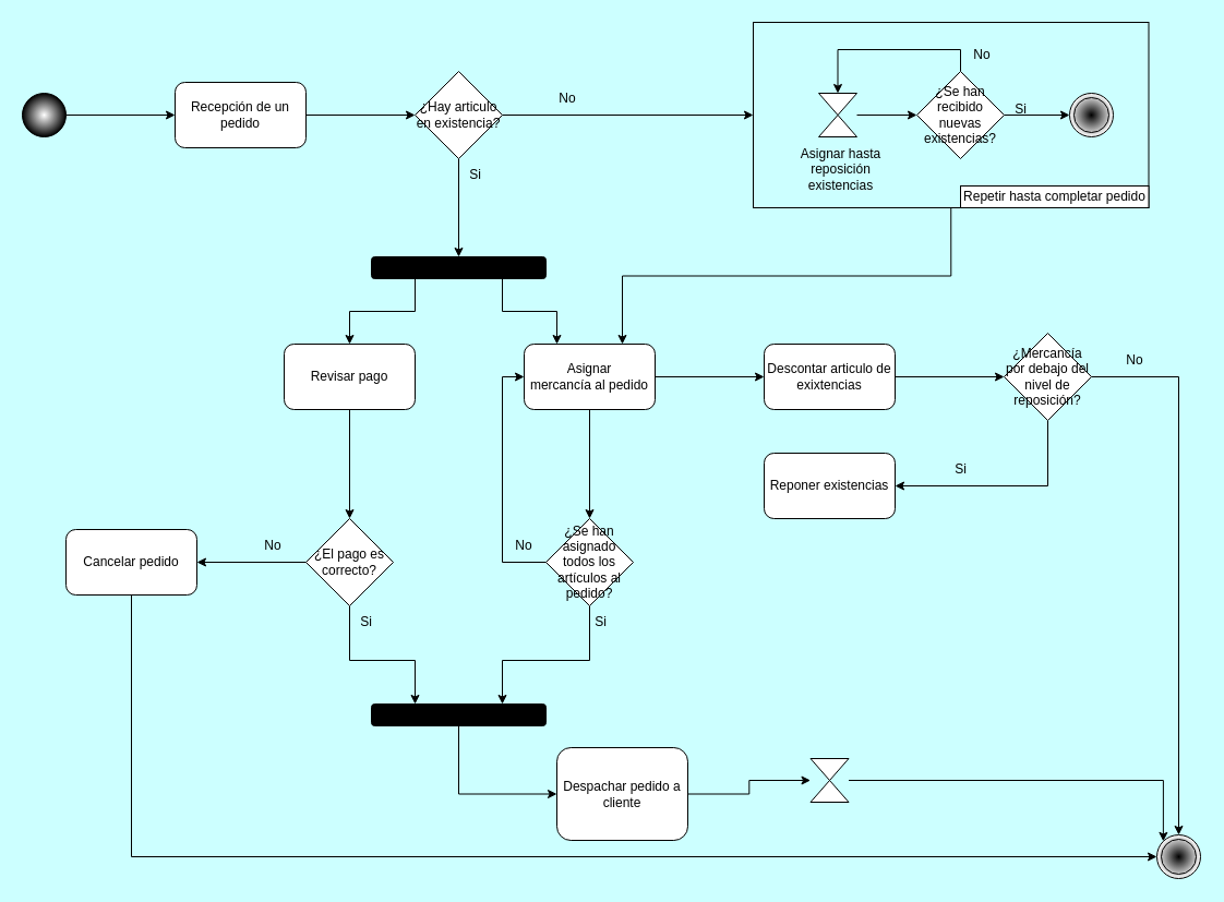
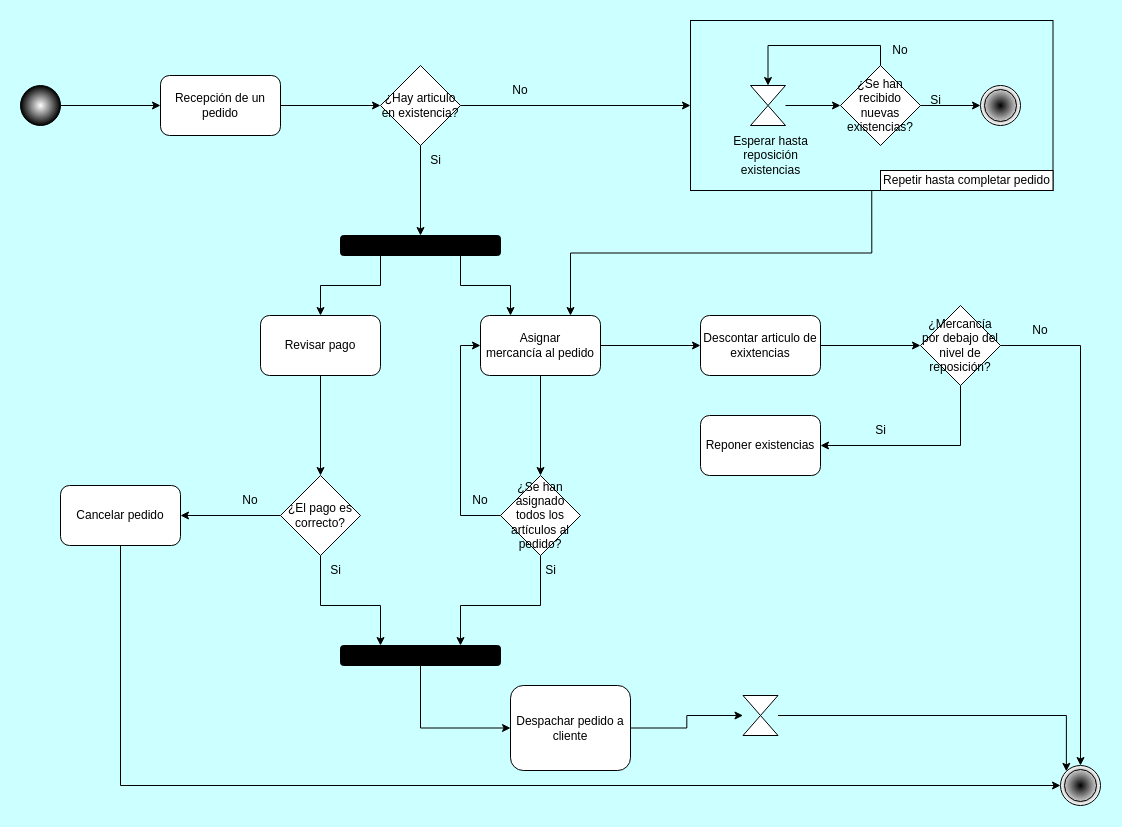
  <mxCell id="0" />
  <mxCell id="1" parent="0" />
  <mxCell id="2" value="" style="rounded=0;whiteSpace=wrap;html=1;fillColor=none;" vertex="1" parent="1"><mxGeometry x="690" y="20" width="362.5" height="170" as="geometry" /></mxCell>
  <mxCell id="3" style="edgeStyle=orthogonalEdgeStyle;rounded=0;orthogonalLoop=1;jettySize=auto;html=1;exitX=1;exitY=0.5;exitDx=0;exitDy=0;entryX=0;entryY=0.5;entryDx=0;entryDy=0;" parent="1" source="4" target="9" edge="1"><mxGeometry relative="1" as="geometry" /></mxCell>
  <mxCell id="4" value="Recepción de un pedido" style="rounded=1;whiteSpace=wrap;html=1;" parent="1" vertex="1"><mxGeometry x="160" y="75" width="120" height="60" as="geometry" /></mxCell>
  <mxCell id="5" style="edgeStyle=orthogonalEdgeStyle;rounded=0;orthogonalLoop=1;jettySize=auto;html=1;exitX=1;exitY=0.5;exitDx=0;exitDy=0;" parent="1" source="6" target="4" edge="1"><mxGeometry relative="1" as="geometry" /></mxCell>
  <mxCell id="6" value="" style="ellipse;whiteSpace=wrap;html=1;aspect=fixed;fillColor=#FFFFFF;fillStyle=auto;gradientColor=#000000;gradientDirection=radial;" parent="1" vertex="1"><mxGeometry x="20" y="85" width="40" height="40" as="geometry" /></mxCell>
  <mxCell id="7" value="" style="ellipse;shape=doubleEllipse;whiteSpace=wrap;html=1;aspect=fixed;gradientColor=#FFFFFF;gradientDirection=radial;fillColor=#000000;" parent="1" vertex="1"><mxGeometry x="1060" y="765" width="40" height="40" as="geometry" /></mxCell>
  <mxCell id="8" style="edgeStyle=orthogonalEdgeStyle;rounded=0;orthogonalLoop=1;jettySize=auto;html=1;exitX=1;exitY=0.5;exitDx=0;exitDy=0;entryX=0;entryY=0.5;entryDx=0;entryDy=0;" parent="1" source="9" target="2" edge="1"><mxGeometry relative="1" as="geometry"><mxPoint x="570" y="105" as="targetPoint" /></mxGeometry></mxCell>
  <mxCell id="9" value="¿Hay articulo en existencia?" style="rhombus;whiteSpace=wrap;html=1;" parent="1" vertex="1"><mxGeometry x="380" y="65" width="80" height="80" as="geometry" /></mxCell>
  <mxCell id="10" style="edgeStyle=orthogonalEdgeStyle;rounded=0;orthogonalLoop=1;jettySize=auto;html=1;entryX=0;entryY=0.5;entryDx=0;entryDy=0;" parent="1" source="51" target="26" edge="1"><mxGeometry relative="1" as="geometry"><mxPoint x="902.5" y="105" as="sourcePoint" /></mxGeometry></mxCell>
  <mxCell id="11" style="edgeStyle=orthogonalEdgeStyle;rounded=0;orthogonalLoop=1;jettySize=auto;html=1;exitX=0.5;exitY=1;exitDx=0;exitDy=0;" parent="1" source="13" target="20" edge="1"><mxGeometry relative="1" as="geometry" /></mxCell>
  <mxCell id="12" style="edgeStyle=orthogonalEdgeStyle;rounded=0;orthogonalLoop=1;jettySize=auto;html=1;exitX=1;exitY=0.5;exitDx=0;exitDy=0;" parent="1" source="13" target="17" edge="1"><mxGeometry relative="1" as="geometry" /></mxCell>
  <mxCell id="13" value="&lt;div&gt;Asignar &lt;br&gt;&lt;/div&gt;&lt;div&gt;mercancía al pedido&lt;/div&gt;" style="rounded=1;whiteSpace=wrap;html=1;" parent="1" vertex="1"><mxGeometry x="480" y="315" width="120" height="60" as="geometry" /></mxCell>
  <mxCell id="14" value="No" style="text;html=1;strokeColor=none;fillColor=none;align=center;verticalAlign=middle;whiteSpace=wrap;rounded=0;" parent="1" vertex="1"><mxGeometry x="490" y="75" width="60" height="30" as="geometry" /></mxCell>
  <mxCell id="15" value="Si" style="text;html=1;align=center;verticalAlign=middle;resizable=0;points=[];autosize=1;strokeColor=none;fillColor=none;" parent="1" vertex="1"><mxGeometry x="420" y="145" width="30" height="30" as="geometry" /></mxCell>
  <mxCell id="16" style="edgeStyle=orthogonalEdgeStyle;rounded=0;orthogonalLoop=1;jettySize=auto;html=1;exitX=1;exitY=0.5;exitDx=0;exitDy=0;entryX=0;entryY=0.5;entryDx=0;entryDy=0;" parent="1" source="17" target="23" edge="1"><mxGeometry relative="1" as="geometry" /></mxCell>
  <mxCell id="17" value="Descontar articulo de exixtencias" style="rounded=1;whiteSpace=wrap;html=1;" parent="1" vertex="1"><mxGeometry x="700" y="315" width="120" height="60" as="geometry" /></mxCell>
  <mxCell id="18" style="edgeStyle=orthogonalEdgeStyle;rounded=0;orthogonalLoop=1;jettySize=auto;html=1;exitX=0.5;exitY=1;exitDx=0;exitDy=0;entryX=0.75;entryY=0;entryDx=0;entryDy=0;" parent="1" source="20" target="43" edge="1"><mxGeometry relative="1" as="geometry"><Array as="points"><mxPoint x="540" y="605" /><mxPoint x="460" y="605" /></Array></mxGeometry></mxCell>
  <mxCell id="19" style="edgeStyle=orthogonalEdgeStyle;rounded=0;orthogonalLoop=1;jettySize=auto;html=1;exitX=0;exitY=0.5;exitDx=0;exitDy=0;entryX=0;entryY=0.5;entryDx=0;entryDy=0;" parent="1" source="20" target="13" edge="1"><mxGeometry relative="1" as="geometry" /></mxCell>
  <mxCell id="20" value="¿Se han asignado todos los artículos al pedido?" style="rhombus;whiteSpace=wrap;html=1;" parent="1" vertex="1"><mxGeometry x="500" y="475" width="80" height="80" as="geometry" /></mxCell>
  <mxCell id="21" style="edgeStyle=orthogonalEdgeStyle;rounded=0;orthogonalLoop=1;jettySize=auto;html=1;exitX=0.5;exitY=1;exitDx=0;exitDy=0;entryX=1;entryY=0.5;entryDx=0;entryDy=0;" parent="1" source="23" target="27" edge="1"><mxGeometry relative="1" as="geometry" /></mxCell>
  <mxCell id="22" style="edgeStyle=orthogonalEdgeStyle;rounded=0;orthogonalLoop=1;jettySize=auto;html=1;exitX=1;exitY=0.5;exitDx=0;exitDy=0;entryX=0.5;entryY=0;entryDx=0;entryDy=0;" parent="1" source="23" target="7" edge="1"><mxGeometry relative="1" as="geometry"><mxPoint x="1080" y="755" as="targetPoint" /></mxGeometry></mxCell>
  <mxCell id="23" value="¿Mercancía por debajo del nivel de reposición?" style="rhombus;whiteSpace=wrap;html=1;" parent="1" vertex="1"><mxGeometry x="920" y="305" width="80" height="80" as="geometry" /></mxCell>
  <mxCell id="24" style="edgeStyle=orthogonalEdgeStyle;rounded=0;orthogonalLoop=1;jettySize=auto;html=1;exitX=0.5;exitY=0;exitDx=0;exitDy=0;entryX=0.5;entryY=0;entryDx=0;entryDy=0;" parent="1" source="26" target="51" edge="1"><mxGeometry relative="1" as="geometry"><mxPoint x="842.5" y="75" as="targetPoint" /></mxGeometry></mxCell>
  <mxCell id="25" style="edgeStyle=orthogonalEdgeStyle;rounded=0;orthogonalLoop=1;jettySize=auto;html=1;exitX=1;exitY=0.5;exitDx=0;exitDy=0;entryX=0;entryY=0.5;entryDx=0;entryDy=0;" edge="1" parent="1" source="26" target="56"><mxGeometry relative="1" as="geometry" /></mxCell>
  <mxCell id="26" value="¿Se han recibido nuevas existencias?" style="rhombus;whiteSpace=wrap;html=1;" parent="1" vertex="1"><mxGeometry x="840" y="65" width="80" height="80" as="geometry" /></mxCell>
  <mxCell id="27" value="Reponer existencias" style="rounded=1;whiteSpace=wrap;html=1;" parent="1" vertex="1"><mxGeometry x="700" y="415" width="120" height="60" as="geometry" /></mxCell>
  <mxCell id="28" value="Si" style="text;html=1;align=center;verticalAlign=middle;resizable=0;points=[];autosize=1;strokeColor=none;fillColor=none;" parent="1" vertex="1"><mxGeometry x="865" y="415" width="30" height="30" as="geometry" /></mxCell>
  <mxCell id="29" value="No" style="text;html=1;strokeColor=none;fillColor=none;align=center;verticalAlign=middle;whiteSpace=wrap;rounded=0;" parent="1" vertex="1"><mxGeometry x="1010" y="315" width="60" height="30" as="geometry" /></mxCell>
  <mxCell id="30" style="edgeStyle=orthogonalEdgeStyle;rounded=0;orthogonalLoop=1;jettySize=auto;html=1;exitX=0.75;exitY=1;exitDx=0;exitDy=0;entryX=0.25;entryY=0;entryDx=0;entryDy=0;" parent="1" source="32" target="13" edge="1"><mxGeometry relative="1" as="geometry" /></mxCell>
  <mxCell id="31" style="edgeStyle=orthogonalEdgeStyle;rounded=0;orthogonalLoop=1;jettySize=auto;html=1;exitX=0.25;exitY=1;exitDx=0;exitDy=0;" parent="1" source="32" target="34" edge="1"><mxGeometry relative="1" as="geometry" /></mxCell>
  <mxCell id="32" value="" style="rounded=1;whiteSpace=wrap;html=1;fillColor=#000000;" parent="1" vertex="1"><mxGeometry x="340" y="235" width="160" height="20" as="geometry" /></mxCell>
  <mxCell id="33" style="edgeStyle=orthogonalEdgeStyle;rounded=0;orthogonalLoop=1;jettySize=auto;html=1;exitX=0.5;exitY=1;exitDx=0;exitDy=0;entryX=0.5;entryY=0;entryDx=0;entryDy=0;" parent="1" source="9" target="32" edge="1"><mxGeometry relative="1" as="geometry" /></mxCell>
  <mxCell id="34" value="Revisar pago" style="rounded=1;whiteSpace=wrap;html=1;" parent="1" vertex="1"><mxGeometry x="260" y="315" width="120" height="60" as="geometry" /></mxCell>
  <mxCell id="35" style="edgeStyle=orthogonalEdgeStyle;rounded=0;orthogonalLoop=1;jettySize=auto;html=1;exitX=0;exitY=0.5;exitDx=0;exitDy=0;entryX=1;entryY=0.5;entryDx=0;entryDy=0;" parent="1" source="37" target="40" edge="1"><mxGeometry relative="1" as="geometry" /></mxCell>
  <mxCell id="36" style="edgeStyle=orthogonalEdgeStyle;rounded=0;orthogonalLoop=1;jettySize=auto;html=1;exitX=0.5;exitY=1;exitDx=0;exitDy=0;entryX=0.25;entryY=0;entryDx=0;entryDy=0;" parent="1" source="37" target="43" edge="1"><mxGeometry relative="1" as="geometry"><Array as="points"><mxPoint x="320" y="605" /><mxPoint x="380" y="605" /></Array></mxGeometry></mxCell>
  <mxCell id="37" value="¿El pago es correcto?" style="rhombus;whiteSpace=wrap;html=1;" parent="1" vertex="1"><mxGeometry x="280" y="475" width="80" height="80" as="geometry" /></mxCell>
  <mxCell id="38" style="edgeStyle=orthogonalEdgeStyle;rounded=0;orthogonalLoop=1;jettySize=auto;html=1;exitX=0.5;exitY=1;exitDx=0;exitDy=0;entryX=0.5;entryY=0;entryDx=0;entryDy=0;" parent="1" source="34" target="37" edge="1"><mxGeometry relative="1" as="geometry"><mxPoint x="330" y="455" as="targetPoint" /></mxGeometry></mxCell>
  <mxCell id="39" style="edgeStyle=orthogonalEdgeStyle;rounded=0;orthogonalLoop=1;jettySize=auto;html=1;exitX=0.5;exitY=1;exitDx=0;exitDy=0;entryX=0;entryY=0.5;entryDx=0;entryDy=0;" parent="1" source="40" target="7" edge="1"><mxGeometry relative="1" as="geometry" /></mxCell>
  <mxCell id="40" value="Cancelar pedido" style="rounded=1;whiteSpace=wrap;html=1;" parent="1" vertex="1"><mxGeometry x="60" y="485" width="120" height="60" as="geometry" /></mxCell>
  <mxCell id="41" value="No" style="text;html=1;strokeColor=none;fillColor=none;align=center;verticalAlign=middle;whiteSpace=wrap;rounded=0;" parent="1" vertex="1"><mxGeometry x="220" y="485" width="60" height="30" as="geometry" /></mxCell>
  <mxCell id="42" style="edgeStyle=orthogonalEdgeStyle;rounded=0;orthogonalLoop=1;jettySize=auto;html=1;exitX=0.5;exitY=1;exitDx=0;exitDy=0;entryX=0;entryY=0.5;entryDx=0;entryDy=0;" parent="1" source="43" target="48" edge="1"><mxGeometry relative="1" as="geometry" /></mxCell>
  <mxCell id="43" value="" style="rounded=1;whiteSpace=wrap;html=1;fillColor=#000000;" parent="1" vertex="1"><mxGeometry x="340" y="645" width="160" height="20" as="geometry" /></mxCell>
  <mxCell id="44" value="Si" style="text;html=1;align=center;verticalAlign=middle;resizable=0;points=[];autosize=1;strokeColor=none;fillColor=none;" parent="1" vertex="1"><mxGeometry x="535" y="555" width="30" height="30" as="geometry" /></mxCell>
  <mxCell id="45" value="Si" style="text;html=1;align=center;verticalAlign=middle;resizable=0;points=[];autosize=1;strokeColor=none;fillColor=none;" parent="1" vertex="1"><mxGeometry x="320" y="555" width="30" height="30" as="geometry" /></mxCell>
  <mxCell id="46" value="No" style="text;html=1;strokeColor=none;fillColor=none;align=center;verticalAlign=middle;whiteSpace=wrap;rounded=0;" parent="1" vertex="1"><mxGeometry x="450" y="485" width="60" height="30" as="geometry" /></mxCell>
  <mxCell id="47" style="edgeStyle=orthogonalEdgeStyle;rounded=0;orthogonalLoop=1;jettySize=auto;html=1;exitX=1;exitY=0.5;exitDx=0;exitDy=0;entryX=0;entryY=0.5;entryDx=0;entryDy=0;" parent="1" source="48" target="50" edge="1"><mxGeometry relative="1" as="geometry" /></mxCell>
  <mxCell id="48" value="&lt;div&gt;Despachar pedido a cliente&lt;/div&gt;" style="rounded=1;whiteSpace=wrap;html=1;" parent="1" vertex="1"><mxGeometry x="510" y="685" width="120" height="85" as="geometry" /></mxCell>
  <mxCell id="49" style="edgeStyle=orthogonalEdgeStyle;rounded=0;orthogonalLoop=1;jettySize=auto;html=1;exitX=1;exitY=0.5;exitDx=0;exitDy=0;entryX=0;entryY=0;entryDx=0;entryDy=0;" parent="1" source="50" target="7" edge="1"><mxGeometry relative="1" as="geometry" /></mxCell>
  <mxCell id="50" value="" style="shape=collate;whiteSpace=wrap;html=1;" parent="1" vertex="1"><mxGeometry x="742.5" y="695" width="35" height="40" as="geometry" /></mxCell>
  <mxCell id="51" value="" style="shape=collate;whiteSpace=wrap;html=1;" vertex="1" parent="1"><mxGeometry x="750" y="85" width="35" height="40" as="geometry" /></mxCell>
- <mxCell id="52" value="&lt;div&gt;Asignar hasta &lt;br&gt;&lt;/div&gt;&lt;div&gt;reposición &lt;br&gt;&lt;/div&gt;&lt;div&gt;existencias&lt;/div&gt;" style="text;html=1;align=center;verticalAlign=middle;resizable=0;points=[];autosize=1;strokeColor=none;fillColor=none;" vertex="1" parent="1"><mxGeometry x="720" y="125" width="100" height="60" as="geometry" /></mxCell>
+ <mxCell id="52" value="&lt;div&gt;Esperar hasta &lt;br&gt;&lt;/div&gt;&lt;div&gt;reposición &lt;br&gt;&lt;/div&gt;&lt;div&gt;existencias&lt;/div&gt;" style="text;html=1;align=center;verticalAlign=middle;resizable=0;points=[];autosize=1;strokeColor=none;fillColor=none;" vertex="1" parent="1"><mxGeometry x="720" y="125" width="100" height="60" as="geometry" /></mxCell>
  <mxCell id="53" style="edgeStyle=orthogonalEdgeStyle;rounded=0;orthogonalLoop=1;jettySize=auto;html=1;exitX=0.5;exitY=1;exitDx=0;exitDy=0;entryX=0.75;entryY=0;entryDx=0;entryDy=0;" edge="1" parent="1" source="2" target="13"><mxGeometry relative="1" as="geometry" /></mxCell>
  <mxCell id="54" value="Repetir hasta completar pedido" style="rounded=0;whiteSpace=wrap;html=1;fillColor=default;" vertex="1" parent="1"><mxGeometry x="880" y="170" width="172.5" height="20" as="geometry" /></mxCell>
  <mxCell id="55" value="No" style="text;html=1;strokeColor=none;fillColor=none;align=center;verticalAlign=middle;whiteSpace=wrap;rounded=0;" vertex="1" parent="1"><mxGeometry x="870" y="35" width="60" height="30" as="geometry" /></mxCell>
  <mxCell id="56" value="" style="ellipse;shape=doubleEllipse;whiteSpace=wrap;html=1;aspect=fixed;gradientColor=#FFFFFF;gradientDirection=radial;fillColor=#000000;" vertex="1" parent="1"><mxGeometry x="980" y="85" width="40" height="40" as="geometry" /></mxCell>
  <mxCell id="57" value="Si" style="text;html=1;align=center;verticalAlign=middle;resizable=0;points=[];autosize=1;strokeColor=none;fillColor=none;" vertex="1" parent="1"><mxGeometry x="920" y="85" width="30" height="30" as="geometry" /></mxCell>
